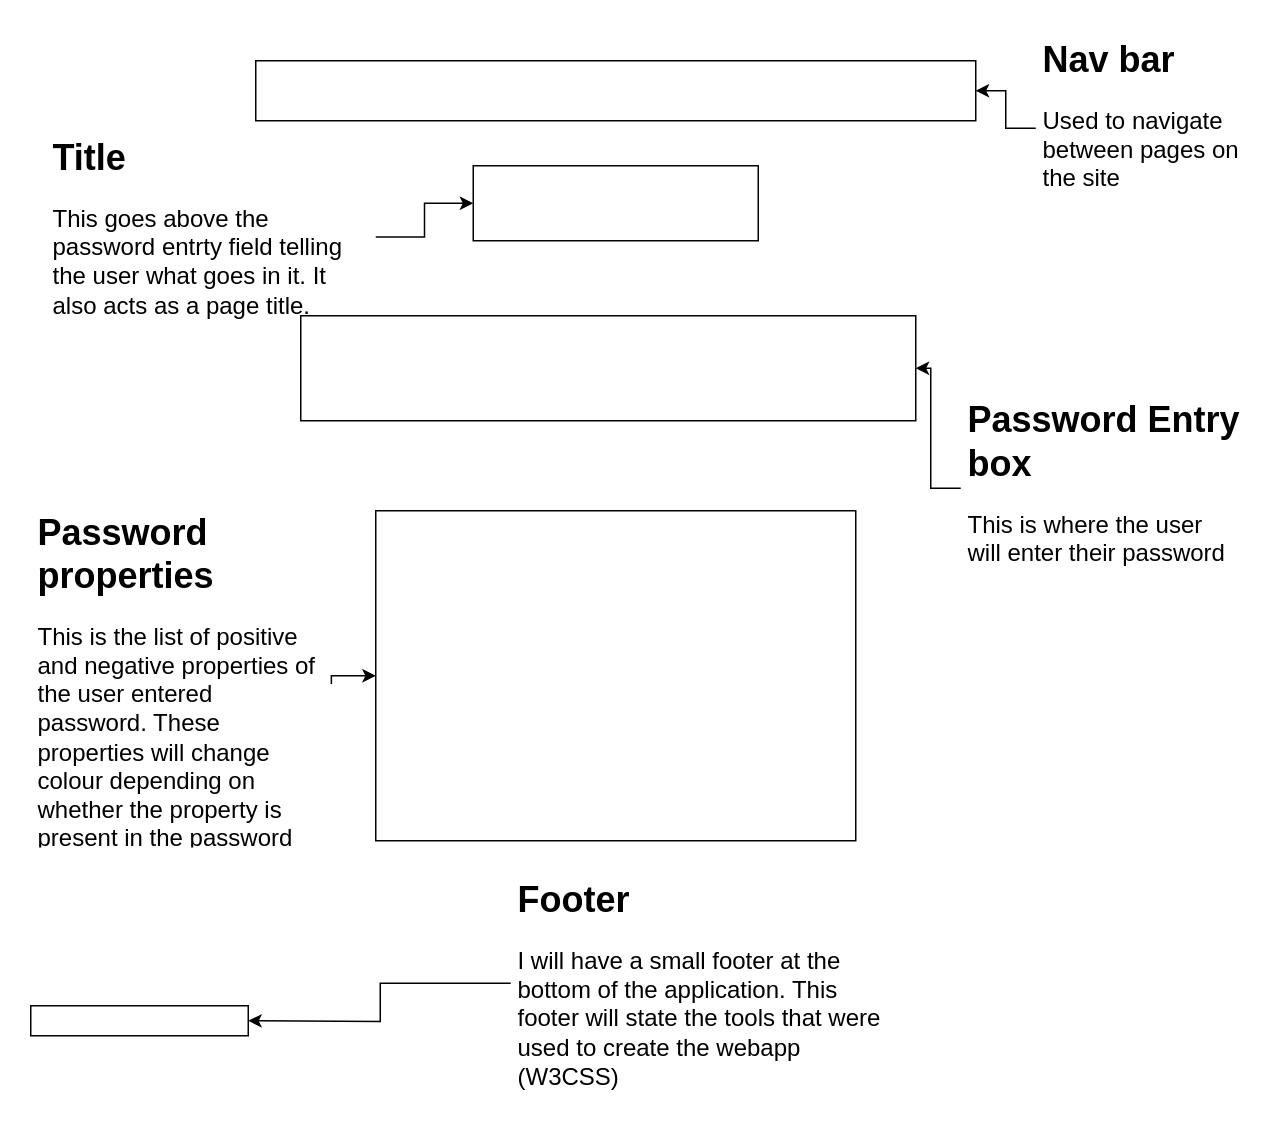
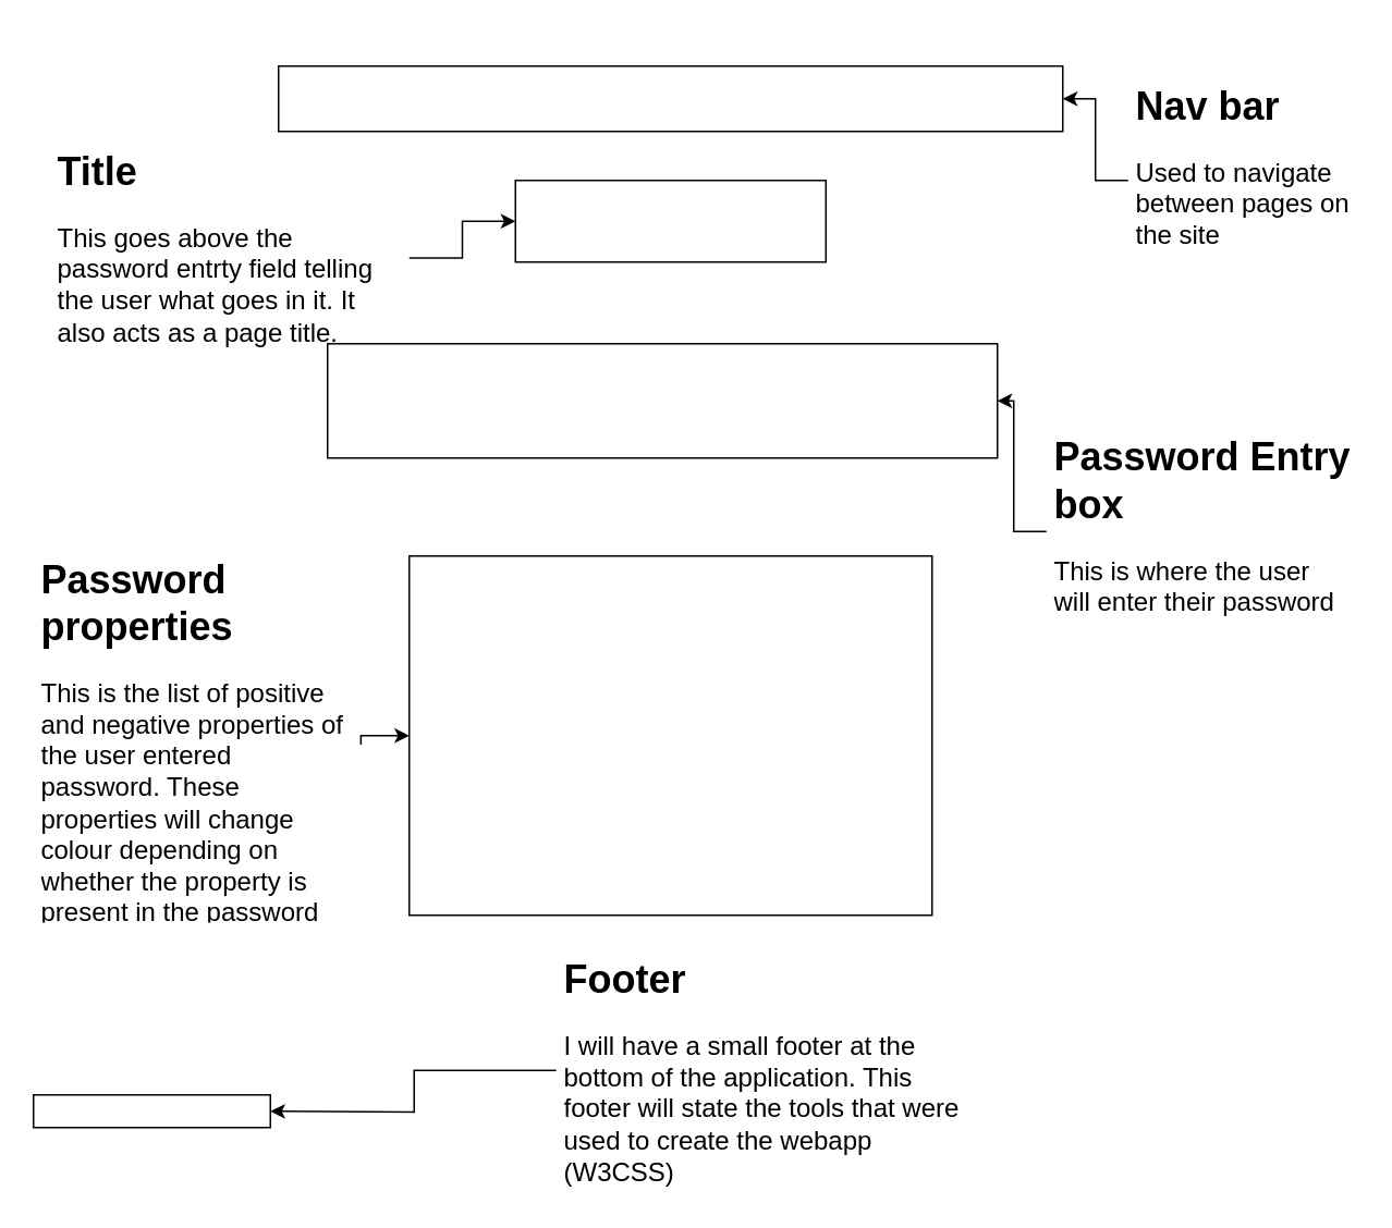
  <mxCell id="0" />
  <mxCell id="1" parent="0" />
  <mxCell id="2" value="" style="rounded=0;whiteSpace=wrap;html=1;shadow=0;fillColor=#FFFFFF;strokeColor=#030303;" parent="1" vertex="1"><mxGeometry x="170" y="40" width="480" height="40" as="geometry" /></mxCell>
  <mxCell id="3" value="" style="rounded=0;whiteSpace=wrap;html=1;shadow=0;fillColor=#FFFFFF;strokeColor=#030303;" parent="1" vertex="1"><mxGeometry x="200" y="210" width="410" height="70" as="geometry" /></mxCell>
  <mxCell id="4" value="" style="rounded=0;whiteSpace=wrap;html=1;shadow=0;fillColor=#FFFFFF;strokeColor=#030303;" parent="1" vertex="1"><mxGeometry x="315" y="110" width="190" height="50" as="geometry" /></mxCell>
  <mxCell id="5" value="" style="rounded=0;whiteSpace=wrap;html=1;shadow=0;fillColor=#FFFFFF;strokeColor=#030303;" parent="1" vertex="1"><mxGeometry x="250" y="340" width="320" height="220" as="geometry" /></mxCell>
  <mxCell id="6" style="edgeStyle=orthogonalEdgeStyle;rounded=0;orthogonalLoop=1;jettySize=auto;html=1;entryX=1;entryY=0.5;entryDx=0;entryDy=0;shadow=0;strokeColor=#000000;" parent="1" source="7" target="2" edge="1"><mxGeometry relative="1" as="geometry"><Array as="points" /></mxGeometry></mxCell>
- <mxCell id="7" value="&lt;h1&gt;Nav bar&lt;br&gt;&lt;/h1&gt;&lt;p&gt;&lt;font style=&quot;font-size: 16px&quot;&gt;Used to navigate between pages on the site&lt;/font&gt;&lt;br&gt;&lt;/p&gt;" style="text;html=1;spacing=5;spacingTop=-20;whiteSpace=wrap;overflow=hidden;rounded=0;shadow=0;fontColor=#000000;" parent="1" vertex="1"><mxGeometry x="690" y="20" width="140" height="130" as="geometry" /></mxCell>
+ <mxCell id="7" value="&lt;h1&gt;Nav bar&lt;br&gt;&lt;/h1&gt;&lt;p&gt;&lt;font style=&quot;font-size: 16px&quot;&gt;Used to navigate between pages on the site&lt;/font&gt;&lt;br&gt;&lt;/p&gt;" style="text;html=1;spacing=5;spacingTop=-20;whiteSpace=wrap;overflow=hidden;rounded=0;shadow=0;fontColor=#000000;" parent="1" vertex="1"><mxGeometry x="690" y="45" width="140" height="130" as="geometry" /></mxCell>
  <mxCell id="8" value="" style="edgeStyle=orthogonalEdgeStyle;rounded=0;orthogonalLoop=1;jettySize=auto;html=1;entryX=1;entryY=0.5;entryDx=0;entryDy=0;shadow=0;strokeColor=#000000;" parent="1" source="9" target="3" edge="1"><mxGeometry relative="1" as="geometry"><mxPoint x="770" y="510" as="targetPoint" /></mxGeometry></mxCell>
  <mxCell id="9" value="&lt;h1&gt;Password Entry box&lt;br&gt;&lt;/h1&gt;&lt;p&gt;&lt;font style=&quot;font-size: 16px&quot;&gt;This is where the user will enter their password &lt;/font&gt;&lt;br&gt;&lt;/p&gt;" style="text;html=1;spacing=5;spacingTop=-20;whiteSpace=wrap;overflow=hidden;rounded=0;shadow=0;fontColor=#000000;" parent="1" vertex="1"><mxGeometry x="640" y="260" width="190" height="130" as="geometry" /></mxCell>
  <mxCell id="10" style="edgeStyle=orthogonalEdgeStyle;rounded=0;orthogonalLoop=1;jettySize=auto;html=1;entryX=0;entryY=0.5;entryDx=0;entryDy=0;shadow=0;strokeColor=#000000;" parent="1" source="11" target="4" edge="1"><mxGeometry relative="1" as="geometry" /></mxCell>
  <mxCell id="11" value="&lt;h1&gt;Title &lt;br&gt;&lt;/h1&gt;&lt;p&gt;&lt;font style=&quot;font-size: 16px&quot;&gt;This goes above the password entrty field telling the user what goes in it. It also acts as a page title. &lt;/font&gt;&lt;br&gt;&lt;/p&gt;" style="text;html=1;spacing=5;spacingTop=-20;whiteSpace=wrap;overflow=hidden;rounded=0;shadow=0;fontColor=#000000;" parent="1" vertex="1"><mxGeometry x="30" y="85" width="220" height="145" as="geometry" /></mxCell>
  <mxCell id="12" style="edgeStyle=orthogonalEdgeStyle;rounded=0;orthogonalLoop=1;jettySize=auto;html=1;shadow=0;strokeColor=#000000;" parent="1" edge="1"><mxGeometry relative="1" as="geometry"><mxPoint x="280" y="365" as="sourcePoint" /></mxGeometry></mxCell>
  <mxCell id="13" style="edgeStyle=orthogonalEdgeStyle;rounded=0;orthogonalLoop=1;jettySize=auto;html=1;entryX=0;entryY=0.5;entryDx=0;entryDy=0;shadow=0;strokeColor=#000000;exitX=1;exitY=0.5;exitDx=0;exitDy=0;" parent="1" target="5" edge="1"><mxGeometry relative="1" as="geometry"><Array as="points"><mxPoint x="220" y="450" /></Array><mxPoint x="220.429" y="455.429" as="sourcePoint" /></mxGeometry></mxCell>
  <mxCell id="14" value="&lt;h1&gt;Password properties&lt;br&gt;&lt;/h1&gt;&lt;div id=&quot;inside&quot; class=&quot;text_box&quot;&gt;&lt;font style=&quot;font-size: 16px&quot;&gt;This is the list of positive and negative properties of the user entered password. These properties will change colour depending on whether the property is present in the password&lt;/font&gt;&lt;br&gt;&lt;/div&gt;" style="text;html=1;spacing=5;spacingTop=-20;whiteSpace=wrap;overflow=hidden;rounded=0;shadow=0;fontColor=#000000;" parent="1" vertex="1"><mxGeometry x="20" y="335" width="200" height="230" as="geometry" /></mxCell>
  <mxCell id="15" value="" style="rounded=0;whiteSpace=wrap;html=1;shadow=0;fillColor=#FFFFFF;strokeColor=#030303;" parent="1" vertex="1"><mxGeometry x="20" y="670" width="145" height="20" as="geometry" /></mxCell>
  <mxCell id="16" style="edgeStyle=orthogonalEdgeStyle;rounded=0;orthogonalLoop=1;jettySize=auto;html=1;entryX=1;entryY=0.5;entryDx=0;entryDy=0;shadow=0;strokeColor=#000000;" parent="1" source="17" edge="1"><mxGeometry relative="1" as="geometry"><mxPoint x="165" y="680" as="targetPoint" /></mxGeometry></mxCell>
  <mxCell id="17" value="&lt;h1&gt;Footer&lt;/h1&gt;&lt;p&gt;&lt;font style=&quot;font-size: 16px&quot;&gt;I will have a small footer at the bottom of the application. This footer will state the tools that were used to create the webapp (W3CSS)&lt;/font&gt;&lt;br&gt;&lt;/p&gt;" style="text;html=1;spacing=5;spacingTop=-20;whiteSpace=wrap;overflow=hidden;rounded=0;shadow=0;fontColor=#000000;" parent="1" vertex="1"><mxGeometry x="340" y="580" width="260" height="150" as="geometry" /></mxCell>
